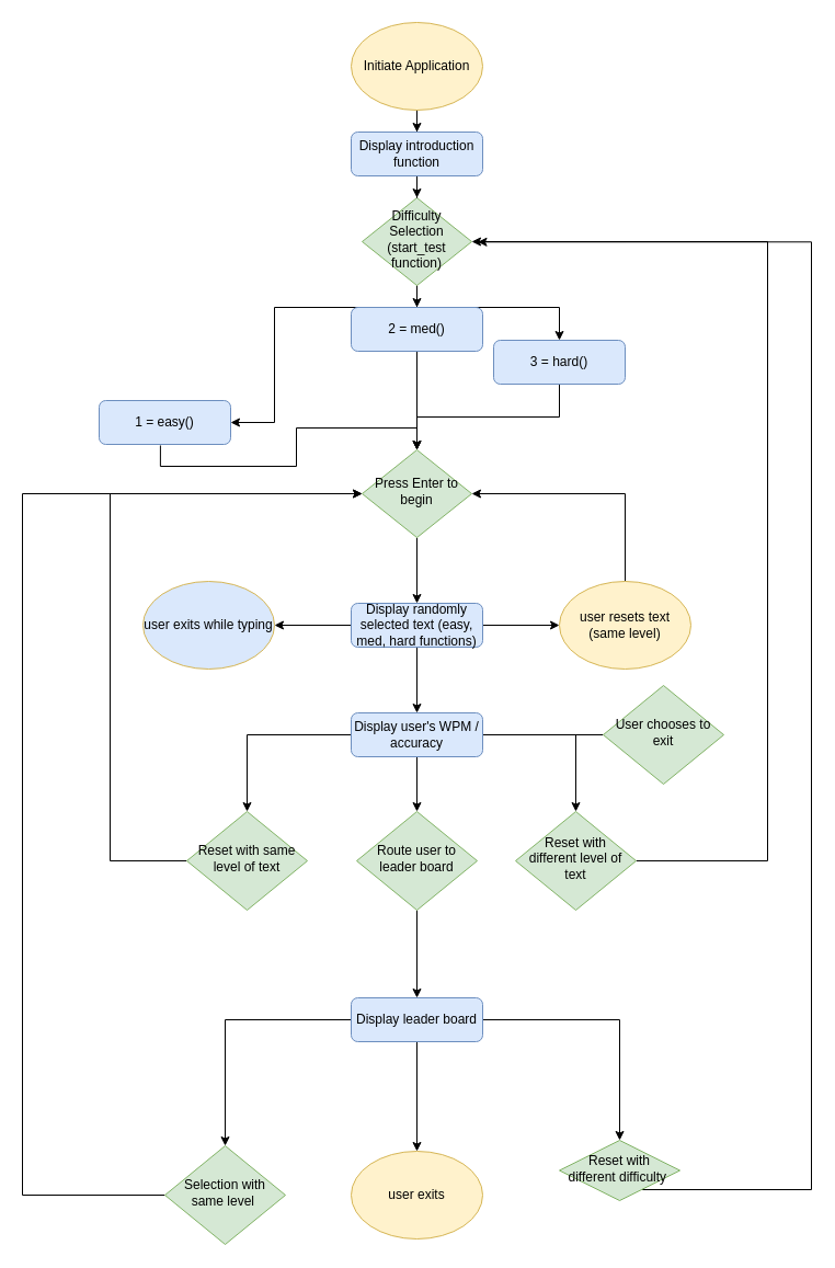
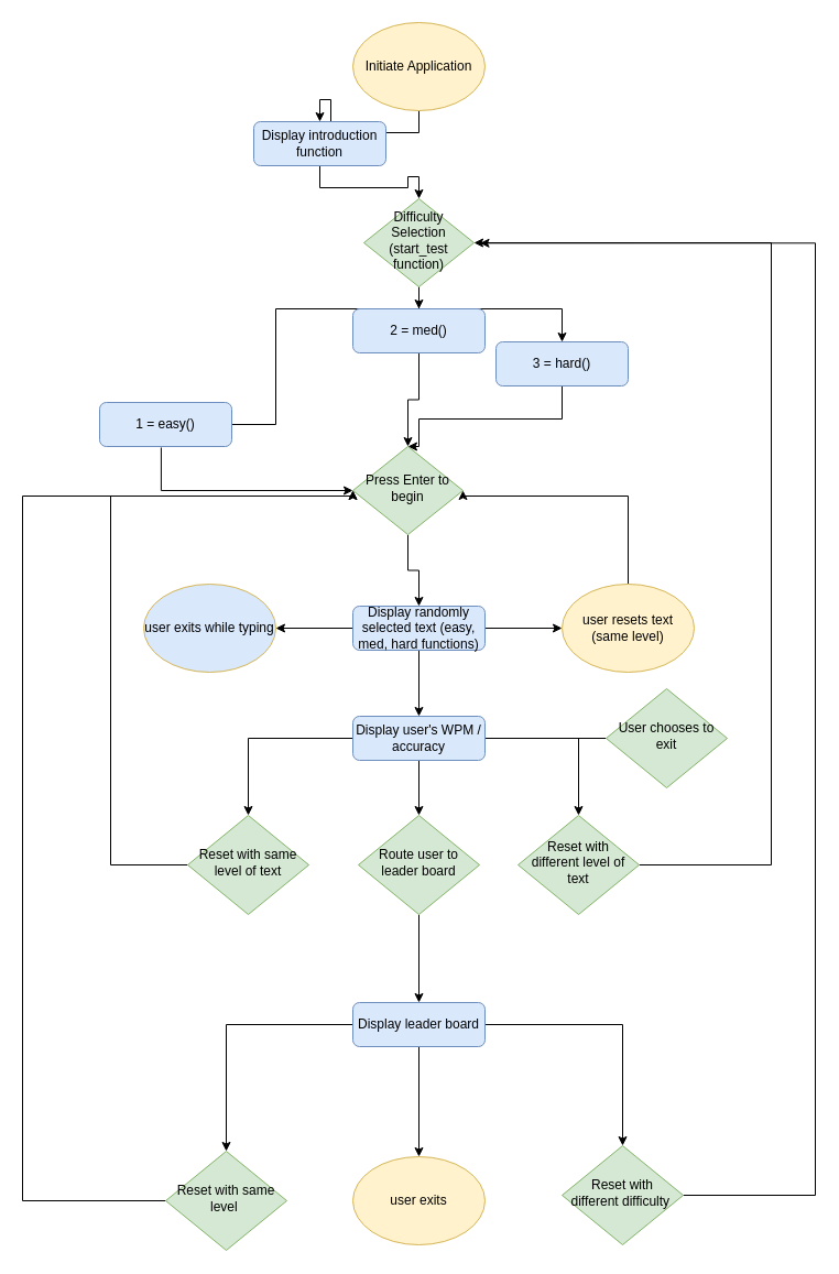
  <mxCell id="0" />
  <mxCell id="1" parent="0" />
- <mxCell id="2" style="edgeStyle=orthogonalEdgeStyle;rounded=0;orthogonalLoop=1;jettySize=auto;html=1;" parent="1" source="5" target="11" edge="1"><mxGeometry relative="1" as="geometry"><Array as="points"><mxPoint x="380" y="280" /><mxPoint x="250" y="280" /></Array></mxGeometry></mxCell>
+ <mxCell id="2" style="edgeStyle=orthogonalEdgeStyle;rounded=0;orthogonalLoop=1;jettySize=auto;html=1;endArrow=none;" parent="1" source="5" target="11" edge="1"><mxGeometry relative="1" as="geometry"><Array as="points"><mxPoint x="380" y="280" /><mxPoint x="250" y="280" /></Array></mxGeometry></mxCell>
  <mxCell id="3" style="edgeStyle=orthogonalEdgeStyle;rounded=0;orthogonalLoop=1;jettySize=auto;html=1;entryX=0.5;entryY=0;entryDx=0;entryDy=0;" parent="1" source="5" target="7" edge="1"><mxGeometry relative="1" as="geometry" /></mxCell>
  <mxCell id="4" style="edgeStyle=orthogonalEdgeStyle;rounded=0;orthogonalLoop=1;jettySize=auto;html=1;entryX=0.5;entryY=0;entryDx=0;entryDy=0;" parent="1" source="5" target="9" edge="1"><mxGeometry relative="1" as="geometry"><Array as="points"><mxPoint x="380" y="280" /><mxPoint x="510" y="280" /></Array></mxGeometry></mxCell>
  <mxCell id="5" value="Difficulty Selection (start_test function)" style="rhombus;whiteSpace=wrap;html=1;shadow=0;fontFamily=Helvetica;fontSize=12;align=center;strokeWidth=1;spacing=6;spacingTop=-4;fillColor=#d5e8d4;strokeColor=#82b366;" parent="1" vertex="1"><mxGeometry x="330" y="180" width="100" height="80" as="geometry" /></mxCell>
  <mxCell id="6" style="edgeStyle=orthogonalEdgeStyle;rounded=0;orthogonalLoop=1;jettySize=auto;html=1;entryX=0.5;entryY=0;entryDx=0;entryDy=0;" parent="1" source="7" target="13" edge="1"><mxGeometry relative="1" as="geometry" /></mxCell>
  <mxCell id="7" value="2 = med()" style="rounded=1;whiteSpace=wrap;html=1;fontSize=12;glass=0;strokeWidth=1;shadow=0;fillColor=#dae8fc;strokeColor=#6c8ebf;" parent="1" vertex="1"><mxGeometry x="320" y="280" width="120" height="40" as="geometry" /></mxCell>
  <mxCell id="8" style="edgeStyle=orthogonalEdgeStyle;rounded=0;orthogonalLoop=1;jettySize=auto;html=1;entryX=0.5;entryY=0;entryDx=0;entryDy=0;" parent="1" source="9" target="13" edge="1"><mxGeometry relative="1" as="geometry"><Array as="points"><mxPoint x="510" y="380" /><mxPoint x="380" y="380" /></Array></mxGeometry></mxCell>
  <mxCell id="9" value="3 = hard()" style="rounded=1;whiteSpace=wrap;html=1;fontSize=12;glass=0;strokeWidth=1;shadow=0;fillColor=#dae8fc;strokeColor=#6c8ebf;" parent="1" vertex="1"><mxGeometry x="450" y="310" width="120" height="40" as="geometry" /></mxCell>
  <mxCell id="10" style="edgeStyle=orthogonalEdgeStyle;rounded=0;orthogonalLoop=1;jettySize=auto;html=1;exitX=0.466;exitY=1.024;exitDx=0;exitDy=0;exitPerimeter=0;" parent="1" source="11" target="13" edge="1"><mxGeometry relative="1" as="geometry"><mxPoint x="260" y="380" as="sourcePoint" /></mxGeometry></mxCell>
  <mxCell id="11" value="1 = easy()" style="rounded=1;whiteSpace=wrap;html=1;fontSize=12;glass=0;strokeWidth=1;shadow=0;fillColor=#dae8fc;strokeColor=#6c8ebf;" parent="1" vertex="1"><mxGeometry x="90" y="365" width="120" height="40" as="geometry" /></mxCell>
  <mxCell id="12" style="edgeStyle=orthogonalEdgeStyle;rounded=0;orthogonalLoop=1;jettySize=auto;html=1;entryX=0.5;entryY=0;entryDx=0;entryDy=0;" parent="1" source="13" target="19" edge="1"><mxGeometry relative="1" as="geometry" /></mxCell>
- <mxCell id="13" value="Press Enter to begin" style="rhombus;whiteSpace=wrap;html=1;shadow=0;fontFamily=Helvetica;fontSize=12;align=center;strokeWidth=1;spacing=6;spacingTop=-4;fillColor=#d5e8d4;strokeColor=#82b366;" parent="1" vertex="1"><mxGeometry x="330" y="410" width="100" height="80" as="geometry" /></mxCell>
+ <mxCell id="13" value="Press Enter to begin" style="rhombus;whiteSpace=wrap;html=1;shadow=0;fontFamily=Helvetica;fontSize=12;align=center;strokeWidth=1;spacing=6;spacingTop=-4;fillColor=#d5e8d4;strokeColor=#82b366;" parent="1" vertex="1"><mxGeometry x="320" y="405" width="100" height="80" as="geometry" /></mxCell>
  <mxCell id="14" style="edgeStyle=orthogonalEdgeStyle;rounded=0;orthogonalLoop=1;jettySize=auto;html=1;" parent="1" source="15" target="31" edge="1"><mxGeometry relative="1" as="geometry" /></mxCell>
  <mxCell id="15" value="Initiate Application" style="ellipse;whiteSpace=wrap;html=1;fillColor=#fff2cc;strokeColor=#d6b656;" parent="1" vertex="1"><mxGeometry x="320" y="20" width="120" height="80" as="geometry" /></mxCell>
  <mxCell id="16" style="edgeStyle=orthogonalEdgeStyle;rounded=0;orthogonalLoop=1;jettySize=auto;html=1;entryX=0.5;entryY=0;entryDx=0;entryDy=0;" parent="1" source="19" target="24" edge="1"><mxGeometry relative="1" as="geometry" /></mxCell>
  <mxCell id="17" style="edgeStyle=orthogonalEdgeStyle;rounded=0;orthogonalLoop=1;jettySize=auto;html=1;entryX=1;entryY=0.5;entryDx=0;entryDy=0;" parent="1" source="19" target="38" edge="1"><mxGeometry relative="1" as="geometry" /></mxCell>
  <mxCell id="18" style="edgeStyle=orthogonalEdgeStyle;rounded=0;orthogonalLoop=1;jettySize=auto;html=1;" parent="1" source="19" target="40" edge="1"><mxGeometry relative="1" as="geometry" /></mxCell>
  <mxCell id="19" value="Display randomly selected text (easy, med, hard functions)" style="rounded=1;whiteSpace=wrap;html=1;fontSize=12;glass=0;strokeWidth=1;shadow=0;fillColor=#dae8fc;strokeColor=#6c8ebf;" parent="1" vertex="1"><mxGeometry x="320" y="550" width="120" height="40" as="geometry" /></mxCell>
  <mxCell id="20" style="edgeStyle=orthogonalEdgeStyle;rounded=0;orthogonalLoop=1;jettySize=auto;html=1;entryX=0.5;entryY=0;entryDx=0;entryDy=0;" parent="1" source="24" target="26" edge="1"><mxGeometry relative="1" as="geometry" /></mxCell>
  <mxCell id="21" style="edgeStyle=orthogonalEdgeStyle;rounded=0;orthogonalLoop=1;jettySize=auto;html=1;" parent="1" source="24" target="28" edge="1"><mxGeometry relative="1" as="geometry" /></mxCell>
  <mxCell id="22" style="edgeStyle=orthogonalEdgeStyle;rounded=0;orthogonalLoop=1;jettySize=auto;html=1;entryX=0;entryY=0.5;entryDx=0;entryDy=0;endArrow=none;" parent="1" source="24" target="29" edge="1"><mxGeometry relative="1" as="geometry" /></mxCell>
  <mxCell id="23" style="edgeStyle=orthogonalEdgeStyle;rounded=0;orthogonalLoop=1;jettySize=auto;html=1;" parent="1" source="24" target="33" edge="1"><mxGeometry relative="1" as="geometry" /></mxCell>
  <mxCell id="24" value="Display user's WPM / accuracy" style="rounded=1;whiteSpace=wrap;html=1;fontSize=12;glass=0;strokeWidth=1;shadow=0;fillColor=#dae8fc;strokeColor=#6c8ebf;" parent="1" vertex="1"><mxGeometry x="320" y="650" width="120" height="40" as="geometry" /></mxCell>
  <mxCell id="25" style="edgeStyle=orthogonalEdgeStyle;rounded=0;orthogonalLoop=1;jettySize=auto;html=1;entryX=1;entryY=0.5;entryDx=0;entryDy=0;" parent="1" source="26" target="5" edge="1"><mxGeometry relative="1" as="geometry"><Array as="points"><mxPoint x="700" y="785" /><mxPoint x="700" y="220" /></Array></mxGeometry></mxCell>
  <mxCell id="26" value="Reset with different level of text" style="rhombus;whiteSpace=wrap;html=1;shadow=0;fontFamily=Helvetica;fontSize=12;align=center;strokeWidth=1;spacing=6;spacingTop=-4;fillColor=#d5e8d4;strokeColor=#82b366;" parent="1" vertex="1"><mxGeometry x="470" y="740" width="110" height="90" as="geometry" /></mxCell>
  <mxCell id="27" style="edgeStyle=orthogonalEdgeStyle;rounded=0;orthogonalLoop=1;jettySize=auto;html=1;entryX=0;entryY=0.5;entryDx=0;entryDy=0;" parent="1" source="28" target="13" edge="1"><mxGeometry relative="1" as="geometry"><mxPoint x="100" y="450" as="targetPoint" /><Array as="points"><mxPoint x="100" y="785" /><mxPoint x="100" y="450" /></Array></mxGeometry></mxCell>
  <mxCell id="28" value="Reset with same level of text" style="rhombus;whiteSpace=wrap;html=1;shadow=0;fontFamily=Helvetica;fontSize=12;align=center;strokeWidth=1;spacing=6;spacingTop=-4;fillColor=#d5e8d4;strokeColor=#82b366;" parent="1" vertex="1"><mxGeometry x="170" y="740" width="110" height="90" as="geometry" /></mxCell>
  <mxCell id="29" value="User chooses to exit" style="rhombus;whiteSpace=wrap;html=1;shadow=0;fontFamily=Helvetica;fontSize=12;align=center;strokeWidth=1;spacing=6;spacingTop=-4;fillColor=#d5e8d4;strokeColor=#82b366;" parent="1" vertex="1"><mxGeometry x="550" y="625" width="110" height="90" as="geometry" /></mxCell>
  <mxCell id="30" style="edgeStyle=orthogonalEdgeStyle;rounded=0;orthogonalLoop=1;jettySize=auto;html=1;" parent="1" source="31" target="5" edge="1"><mxGeometry relative="1" as="geometry" /></mxCell>
- <mxCell id="31" value="Display introduction function" style="rounded=1;whiteSpace=wrap;html=1;fontSize=12;glass=0;strokeWidth=1;shadow=0;fillColor=#dae8fc;strokeColor=#6c8ebf;" parent="1" vertex="1"><mxGeometry x="320" y="120" width="120" height="40" as="geometry" /></mxCell>
+ <mxCell id="31" value="Display introduction function" style="rounded=1;whiteSpace=wrap;html=1;fontSize=12;glass=0;strokeWidth=1;shadow=0;fillColor=#dae8fc;strokeColor=#6c8ebf;" parent="1" vertex="1"><mxGeometry x="230" y="110" width="120" height="40" as="geometry" /></mxCell>
  <mxCell id="32" style="edgeStyle=orthogonalEdgeStyle;rounded=0;orthogonalLoop=1;jettySize=auto;html=1;entryX=0.5;entryY=0;entryDx=0;entryDy=0;" parent="1" source="33" target="37" edge="1"><mxGeometry relative="1" as="geometry" /></mxCell>
  <mxCell id="33" value="Route user to leader board" style="rhombus;whiteSpace=wrap;html=1;shadow=0;fontFamily=Helvetica;fontSize=12;align=center;strokeWidth=1;spacing=6;spacingTop=-4;fillColor=#d5e8d4;strokeColor=#82b366;" parent="1" vertex="1"><mxGeometry x="325" y="740" width="110" height="90" as="geometry" /></mxCell>
  <mxCell id="34" style="edgeStyle=orthogonalEdgeStyle;rounded=0;orthogonalLoop=1;jettySize=auto;html=1;entryX=0.5;entryY=0;entryDx=0;entryDy=0;" parent="1" source="37" target="43" edge="1"><mxGeometry relative="1" as="geometry" /></mxCell>
  <mxCell id="35" style="edgeStyle=orthogonalEdgeStyle;rounded=0;orthogonalLoop=1;jettySize=auto;html=1;entryX=0.5;entryY=0;entryDx=0;entryDy=0;" parent="1" source="37" target="45" edge="1"><mxGeometry relative="1" as="geometry" /></mxCell>
  <mxCell id="36" style="edgeStyle=orthogonalEdgeStyle;rounded=0;orthogonalLoop=1;jettySize=auto;html=1;entryX=0.5;entryY=0;entryDx=0;entryDy=0;" parent="1" source="37" target="42" edge="1"><mxGeometry relative="1" as="geometry" /></mxCell>
  <mxCell id="37" value="Display leader board" style="rounded=1;whiteSpace=wrap;html=1;fontSize=12;glass=0;strokeWidth=1;shadow=0;fillColor=#dae8fc;strokeColor=#6c8ebf;" parent="1" vertex="1"><mxGeometry x="320" y="910" width="120" height="40" as="geometry" /></mxCell>
  <mxCell id="38" value="user exits while typing" style="ellipse;whiteSpace=wrap;html=1;fillColor=#dae8fc;strokeColor=#d6b656;" parent="1" vertex="1"><mxGeometry x="130" y="530" width="120" height="80" as="geometry" /></mxCell>
  <mxCell id="39" style="edgeStyle=orthogonalEdgeStyle;rounded=0;orthogonalLoop=1;jettySize=auto;html=1;entryX=1;entryY=0.5;entryDx=0;entryDy=0;" parent="1" source="40" target="13" edge="1"><mxGeometry relative="1" as="geometry"><Array as="points"><mxPoint x="570" y="450" /></Array></mxGeometry></mxCell>
  <mxCell id="40" value="user resets text (same level)" style="ellipse;whiteSpace=wrap;html=1;fillColor=#fff2cc;strokeColor=#d6b656;" parent="1" vertex="1"><mxGeometry x="510" y="530" width="120" height="80" as="geometry" /></mxCell>
  <mxCell id="41" style="edgeStyle=orthogonalEdgeStyle;rounded=0;orthogonalLoop=1;jettySize=auto;html=1;entryX=1.055;entryY=0.504;entryDx=0;entryDy=0;entryPerimeter=0;" parent="1" source="42" target="5" edge="1"><mxGeometry relative="1" as="geometry"><Array as="points"><mxPoint x="740" y="1085" /><mxPoint x="740" y="220" /></Array></mxGeometry></mxCell>
- <mxCell id="42" value="Reset with different difficulty&amp;nbsp;" style="rhombus;whiteSpace=wrap;html=1;shadow=0;fontFamily=Helvetica;fontSize=12;align=center;strokeWidth=1;spacing=6;spacingTop=-4;fillColor=#d5e8d4;strokeColor=#82b366;" parent="1" vertex="1"><mxGeometry x="510" y="1040" width="110" height="55" as="geometry" /></mxCell>
+ <mxCell id="42" value="Reset with different difficulty&amp;nbsp;" style="rhombus;whiteSpace=wrap;html=1;shadow=0;fontFamily=Helvetica;fontSize=12;align=center;strokeWidth=1;spacing=6;spacingTop=-4;fillColor=#d5e8d4;strokeColor=#82b366;" parent="1" vertex="1"><mxGeometry x="510" y="1040" width="110" height="90" as="geometry" /></mxCell>
  <mxCell id="43" value="user exits" style="ellipse;whiteSpace=wrap;html=1;fillColor=#fff2cc;strokeColor=#d6b656;" parent="1" vertex="1"><mxGeometry x="320" y="1050" width="120" height="80" as="geometry" /></mxCell>
  <mxCell id="44" style="edgeStyle=orthogonalEdgeStyle;rounded=0;orthogonalLoop=1;jettySize=auto;html=1;entryX=0;entryY=0.5;entryDx=0;entryDy=0;" parent="1" source="45" target="13" edge="1"><mxGeometry relative="1" as="geometry"><Array as="points"><mxPoint x="20" y="1090" /><mxPoint x="20" y="450" /></Array></mxGeometry></mxCell>
- <mxCell id="45" value="Selection with same level&amp;nbsp;" style="rhombus;whiteSpace=wrap;html=1;shadow=0;fontFamily=Helvetica;fontSize=12;align=center;strokeWidth=1;spacing=6;spacingTop=-4;fillColor=#d5e8d4;strokeColor=#82b366;" parent="1" vertex="1"><mxGeometry x="150" y="1045" width="110" height="90" as="geometry" /></mxCell>
+ <mxCell id="45" value="Reset with same level&amp;nbsp;" style="rhombus;whiteSpace=wrap;html=1;shadow=0;fontFamily=Helvetica;fontSize=12;align=center;strokeWidth=1;spacing=6;spacingTop=-4;fillColor=#d5e8d4;strokeColor=#82b366;" parent="1" vertex="1"><mxGeometry x="150" y="1045" width="110" height="90" as="geometry" /></mxCell>
